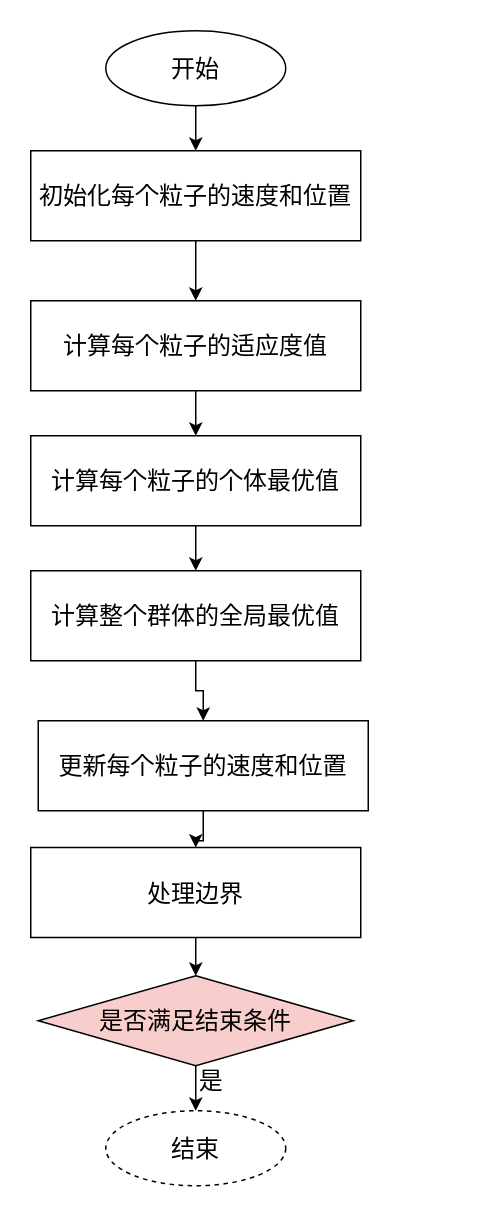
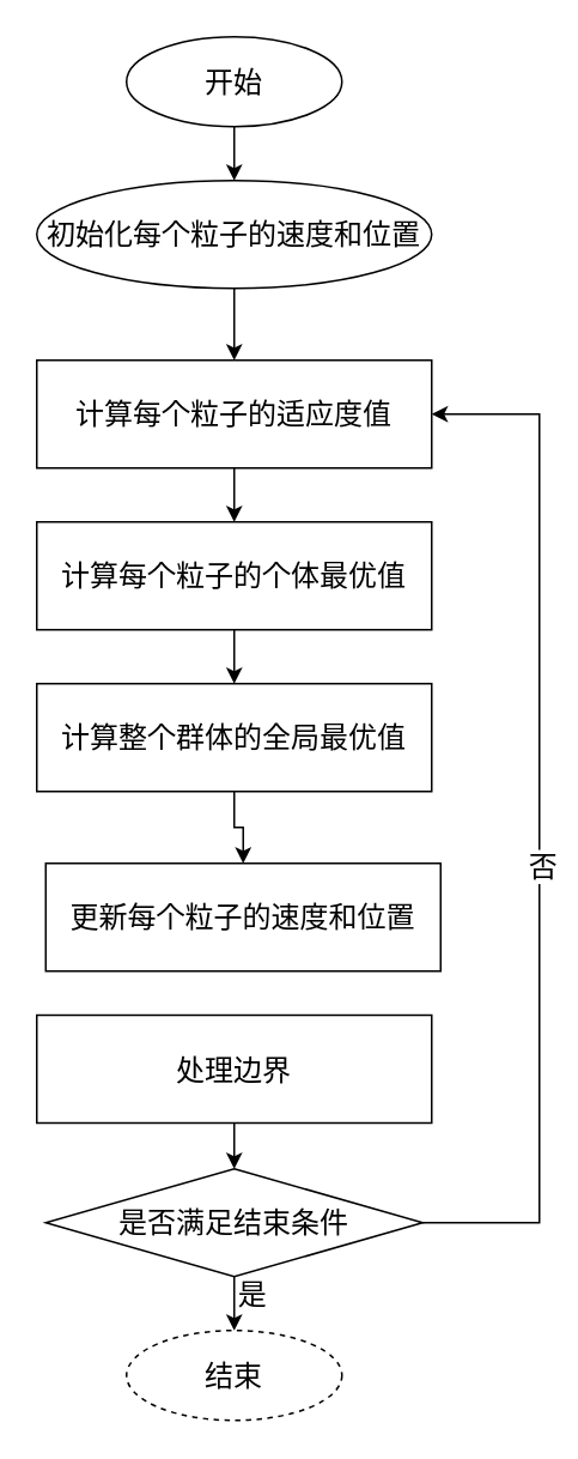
  <mxCell id="0" />
  <mxCell id="1" parent="0" />
  <mxCell id="2" style="edgeStyle=orthogonalEdgeStyle;rounded=0;orthogonalLoop=1;jettySize=auto;html=1;exitX=0.5;exitY=1;exitDx=0;exitDy=0;entryX=0.5;entryY=0;entryDx=0;entryDy=0;fontSize=16;" edge="1" parent="1" source="3" target="5"><mxGeometry relative="1" as="geometry" /></mxCell>
  <mxCell id="3" value="&lt;font style=&quot;font-size: 16px;&quot;&gt;开始&lt;/font&gt;" style="ellipse;whiteSpace=wrap;html=1;" vertex="1" parent="1"><mxGeometry x="70" y="20" width="120" height="50" as="geometry" /></mxCell>
  <mxCell id="4" value="" style="edgeStyle=orthogonalEdgeStyle;rounded=0;orthogonalLoop=1;jettySize=auto;html=1;fontSize=16;" edge="1" parent="1" source="5" target="7"><mxGeometry relative="1" as="geometry" /></mxCell>
- <mxCell id="5" value="初始化每个粒子的速度和位置" style="rounded=0;whiteSpace=wrap;html=1;fontSize=16;" vertex="1" parent="1"><mxGeometry x="20" y="100" width="220" height="60" as="geometry" /></mxCell>
+ <mxCell id="5" value="初始化每个粒子的速度和位置" style="ellipse;whiteSpace=wrap;html=1;fontSize=16;" vertex="1" parent="1"><mxGeometry x="20" y="100" width="220" height="60" as="geometry" /></mxCell>
  <mxCell id="6" value="" style="edgeStyle=orthogonalEdgeStyle;rounded=0;orthogonalLoop=1;jettySize=auto;html=1;fontSize=16;" edge="1" parent="1" source="7" target="9"><mxGeometry relative="1" as="geometry" /></mxCell>
  <mxCell id="7" value="计算每个粒子的适应度值" style="whiteSpace=wrap;html=1;fontSize=16;rounded=0;" vertex="1" parent="1"><mxGeometry x="20" y="200" width="220" height="60" as="geometry" /></mxCell>
  <mxCell id="8" value="" style="edgeStyle=orthogonalEdgeStyle;rounded=0;orthogonalLoop=1;jettySize=auto;html=1;fontSize=16;" edge="1" parent="1" source="9" target="11"><mxGeometry relative="1" as="geometry" /></mxCell>
  <mxCell id="9" value="计算每个粒子的个体最优值" style="whiteSpace=wrap;html=1;fontSize=16;rounded=0;" vertex="1" parent="1"><mxGeometry x="20" y="290" width="220" height="60" as="geometry" /></mxCell>
  <mxCell id="10" value="" style="edgeStyle=orthogonalEdgeStyle;rounded=0;orthogonalLoop=1;jettySize=auto;html=1;fontSize=16;" edge="1" parent="1" source="11" target="13"><mxGeometry relative="1" as="geometry" /></mxCell>
  <mxCell id="11" value="计算整个群体的全局最优值" style="whiteSpace=wrap;html=1;fontSize=16;rounded=0;" vertex="1" parent="1"><mxGeometry x="20" y="380" width="220" height="60" as="geometry" /></mxCell>
- <mxCell id="12" value="" style="edgeStyle=orthogonalEdgeStyle;rounded=0;orthogonalLoop=1;jettySize=auto;html=1;fontSize=16;" edge="1" parent="1" source="13" target="15"><mxGeometry relative="1" as="geometry" /></mxCell>
  <mxCell id="13" value="更新每个粒子的速度和位置" style="whiteSpace=wrap;html=1;fontSize=16;rounded=0;" vertex="1" parent="1"><mxGeometry x="25" y="480" width="220" height="60" as="geometry" /></mxCell>
  <mxCell id="14" value="" style="edgeStyle=orthogonalEdgeStyle;rounded=0;orthogonalLoop=1;jettySize=auto;html=1;fontSize=16;" edge="1" parent="1" source="15" target="19"><mxGeometry relative="1" as="geometry" /></mxCell>
  <mxCell id="15" value="处理边界" style="whiteSpace=wrap;html=1;fontSize=16;rounded=0;" vertex="1" parent="1"><mxGeometry x="20" y="564.5" width="220" height="60" as="geometry" /></mxCell>
+ <mxCell id="16" style="edgeStyle=orthogonalEdgeStyle;rounded=0;orthogonalLoop=1;jettySize=auto;html=1;exitX=1;exitY=0.5;exitDx=0;exitDy=0;entryX=1;entryY=0.5;entryDx=0;entryDy=0;fontSize=16;" edge="1" parent="1" source="19" target="7"><mxGeometry relative="1" as="geometry"><Array as="points"><mxPoint x="300" y="680" /><mxPoint x="300" y="230" /></Array></mxGeometry></mxCell>
+ <mxCell id="17" value="否" style="edgeLabel;html=1;align=center;verticalAlign=middle;resizable=0;points=[];fontSize=16;" vertex="1" connectable="0" parent="16"><mxGeometry x="-0.081" y="-1" relative="1" as="geometry"><mxPoint as="offset" /></mxGeometry></mxCell>
  <mxCell id="18" value="" style="edgeStyle=orthogonalEdgeStyle;rounded=0;orthogonalLoop=1;jettySize=auto;html=1;fontSize=16;" edge="1" parent="1" source="19" target="20"><mxGeometry relative="1" as="geometry" /></mxCell>
- <mxCell id="19" value="是否满足结束条件" style="rhombus;whiteSpace=wrap;html=1;fontSize=16;fillColor=#f8cecc;" vertex="1" parent="1"><mxGeometry x="25" y="650" width="210" height="60" as="geometry" /></mxCell>
+ <mxCell id="19" value="是否满足结束条件" style="rhombus;whiteSpace=wrap;html=1;fontSize=16;" vertex="1" parent="1"><mxGeometry x="25" y="650" width="210" height="60" as="geometry" /></mxCell>
  <mxCell id="20" value="&lt;font style=&quot;font-size: 16px;&quot;&gt;结束&lt;/font&gt;" style="ellipse;whiteSpace=wrap;html=1;dashed=1;" vertex="1" parent="1"><mxGeometry x="70" y="740" width="120" height="50" as="geometry" /></mxCell>
  <mxCell id="21" value="是" style="text;html=1;align=center;verticalAlign=middle;resizable=0;points=[];autosize=1;strokeColor=none;fillColor=none;fontSize=16;" vertex="1" parent="1"><mxGeometry x="120" y="705" width="40" height="30" as="geometry" /></mxCell>
